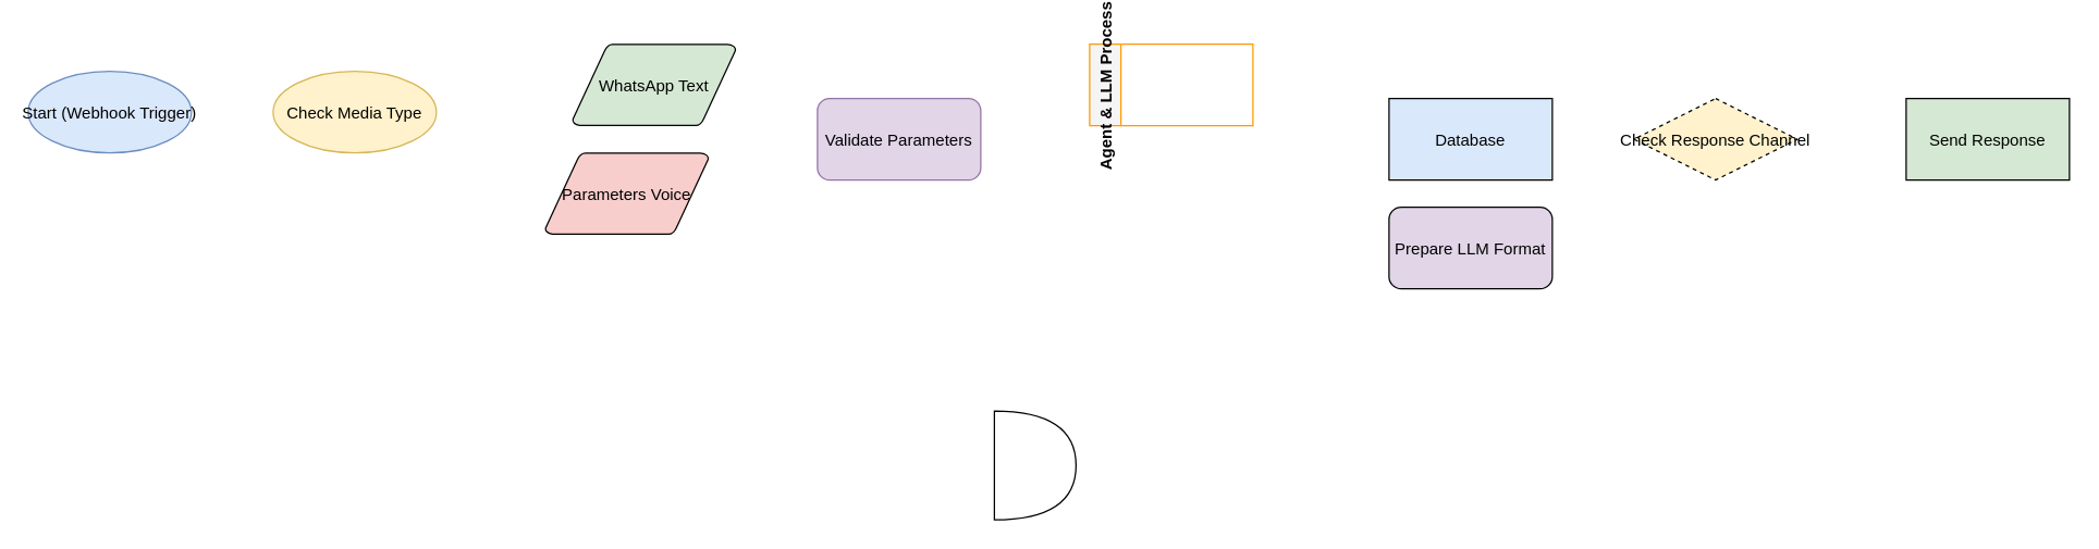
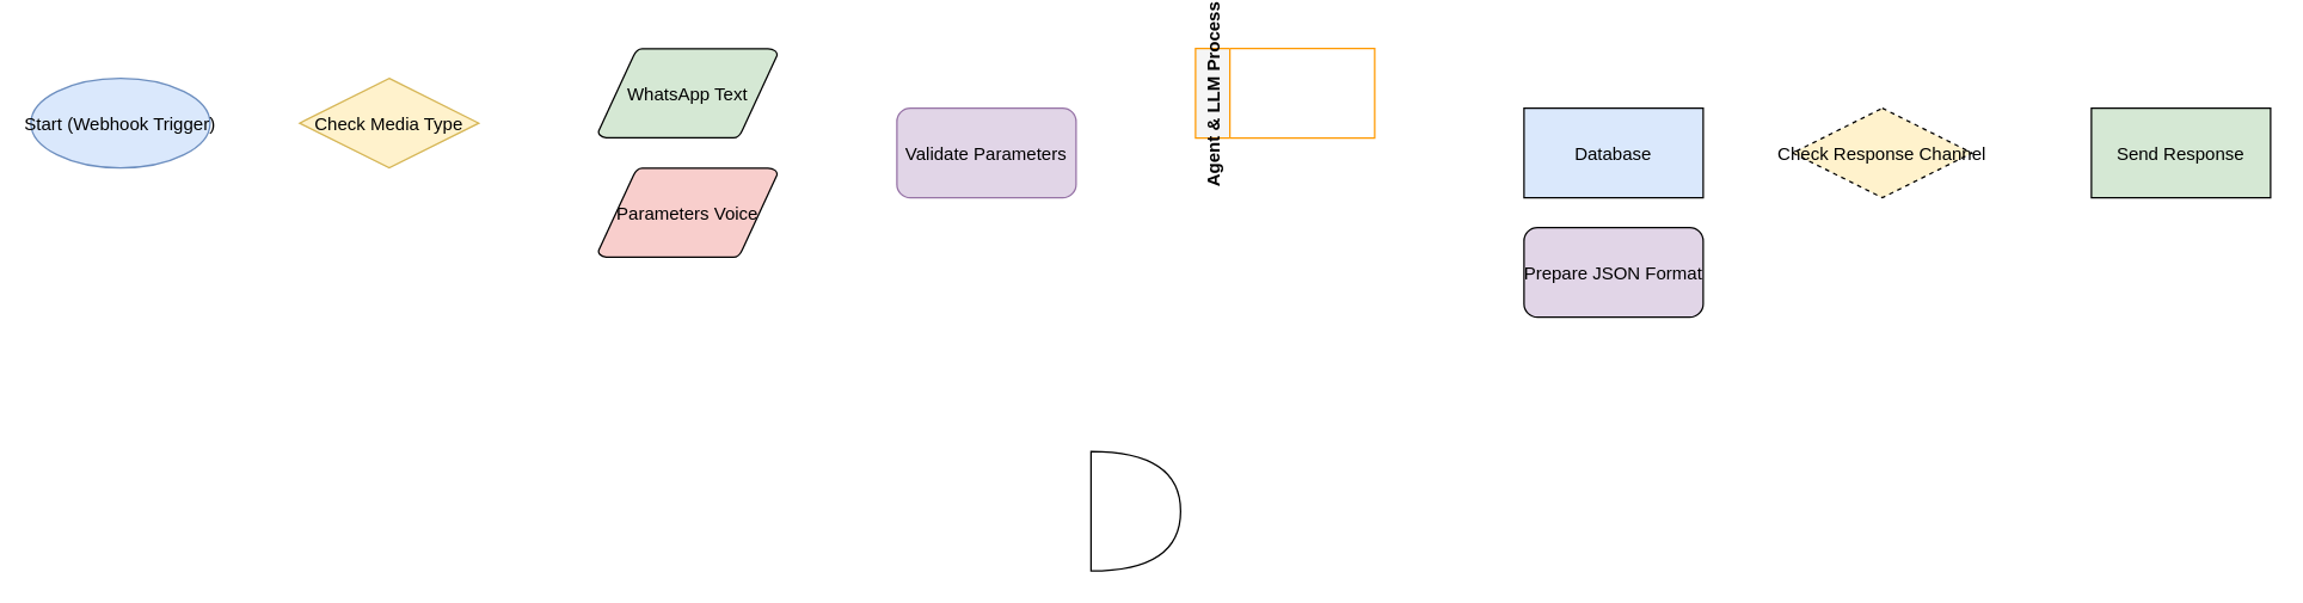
  <mxCell id="0" />
  <mxCell id="1" parent="0" />
  <mxCell id="2" value="Start (Webhook Trigger)" style="ellipse;fillColor=#dae8fc;strokeColor=#6c8ebf" parent="1" vertex="1"><mxGeometry x="20" y="40" width="120" height="60" as="geometry" /></mxCell>
- <mxCell id="3" value="Check Media Type" style="ellipse;fillColor=#fff2cc;strokeColor=#d6b656;" parent="1" vertex="1"><mxGeometry x="200" y="40" width="120" height="60" as="geometry" /></mxCell>
- <mxCell id="4" value="WhatsApp Text" style="shape=mxgraph.flowchart.data;fillColor=#d5e8d4" parent="1" vertex="1"><mxGeometry x="420" y="20" width="120" height="60" as="geometry" /></mxCell>
+ <mxCell id="3" value="Check Media Type" style="rhombus;fillColor=#fff2cc;strokeColor=#d6b656" parent="1" vertex="1"><mxGeometry x="200" y="40" width="120" height="60" as="geometry" /></mxCell>
+ <mxCell id="4" value="WhatsApp Text" style="shape=mxgraph.flowchart.data;fillColor=#d5e8d4" parent="1" vertex="1"><mxGeometry x="400" y="20" width="120" height="60" as="geometry" /></mxCell>
  <mxCell id="5" value="Parameters Voice" style="shape=mxgraph.flowchart.data;fillColor=#f8cecc" parent="1" vertex="1"><mxGeometry x="400" y="100" width="120" height="60" as="geometry" /></mxCell>
  <mxCell id="6" value="Validate Parameters" style="rounded=1;fillColor=#e1d5e7;strokeColor=#9673a6" parent="1" vertex="1"><mxGeometry x="600" y="60" width="120" height="60" as="geometry" /></mxCell>
  <mxCell id="7" value="Agent &amp; LLM Process" style="swimlane;horizontal=0;fillColor=#f5f5f5;strokeColor=#ff9900" parent="1" vertex="1"><mxGeometry x="800" y="20" width="120" height="60" as="geometry" /></mxCell>
  <mxCell id="8" value="Database" style="shape=database;fillColor=#dae8fc" parent="1" vertex="1"><mxGeometry x="1020" y="60" width="120" height="60" as="geometry" /></mxCell>
  <mxCell id="9" value="Check Response Channel" style="rhombus;fillColor=#fff2cc;dashed=1;" parent="1" vertex="1"><mxGeometry x="1200" y="60" width="120" height="60" as="geometry" /></mxCell>
- <mxCell id="10" value="Prepare LLM Format" style="rounded=1;fillColor=#e1d5e7" parent="1" vertex="1"><mxGeometry x="1020" y="140" width="120" height="60" as="geometry" /></mxCell>
+ <mxCell id="10" value="Prepare JSON Format" style="rounded=1;fillColor=#e1d5e7" parent="1" vertex="1"><mxGeometry x="1020" y="140" width="120" height="60" as="geometry" /></mxCell>
  <mxCell id="11" value="Send Response" style="shape=mxgraph.basic.rect;fillColor=#d5e8d4" parent="1" vertex="1"><mxGeometry x="1400" y="60" width="120" height="60" as="geometry" /></mxCell>
  <mxCell id="12" value="" style="shape=or;whiteSpace=wrap;html=1;" vertex="1" parent="1"><mxGeometry x="730" y="290" width="60" height="80" as="geometry" /></mxCell>
